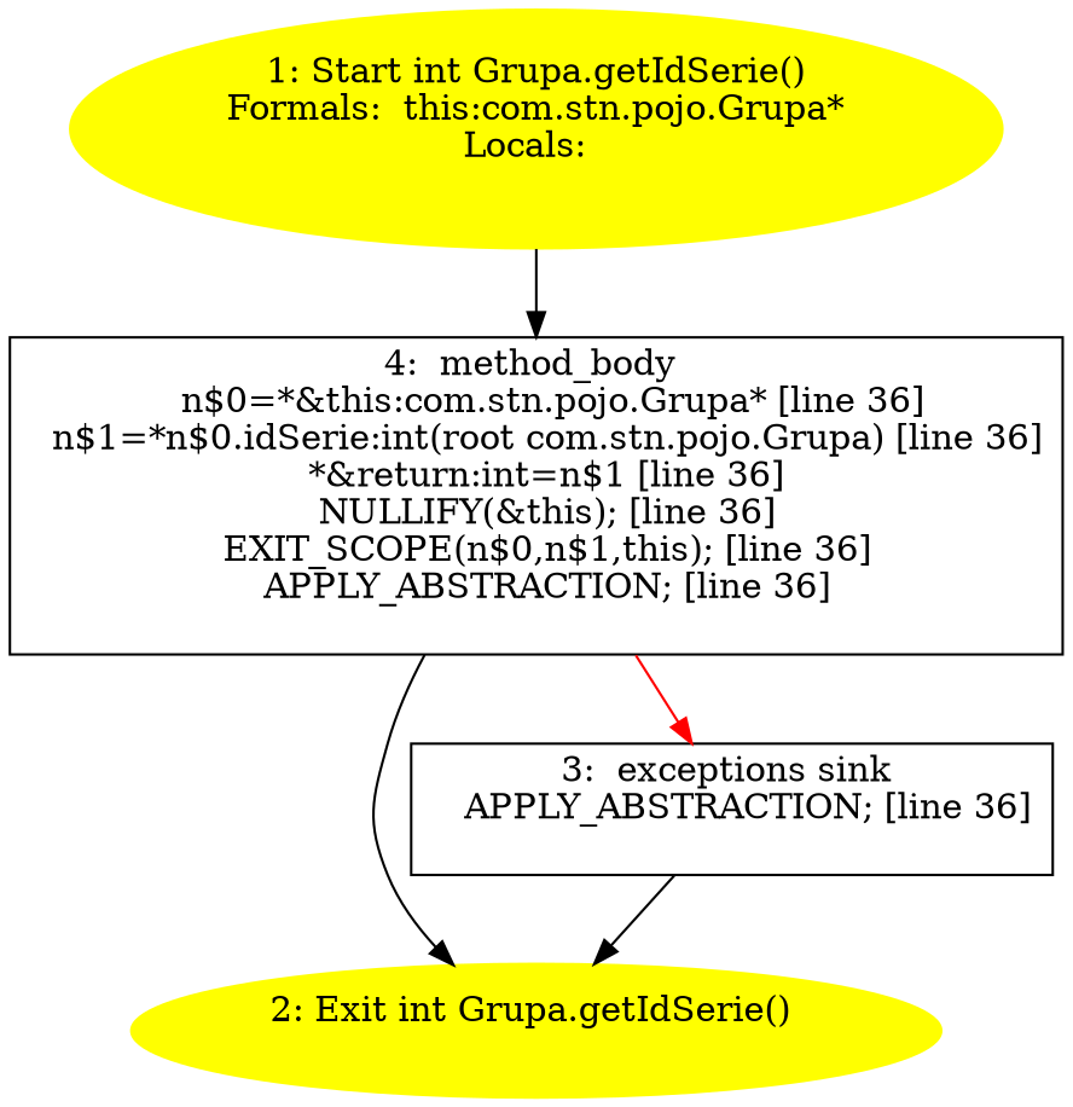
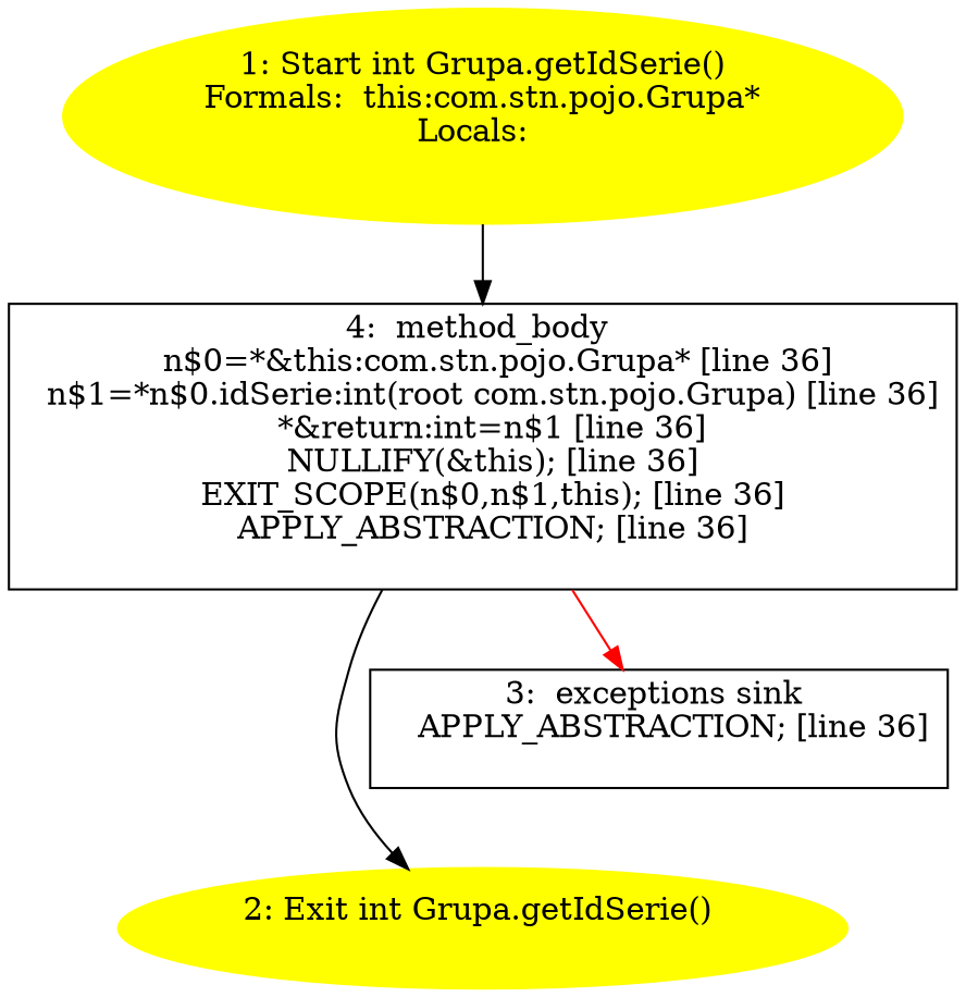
  digraph {
    n1 [color=yellow label="1: Start int Grupa.getIdSerie()\nFormals:  this:com.stn.pojo.Grupa*\nLocals:  \n  " style=filled]
    n2 [label="4:  method_body \n   n$0=*&this:com.stn.pojo.Grupa* [line 36]\n  n$1=*n$0.idSerie:int(root com.stn.pojo.Grupa) [line 36]\n  *&return:int=n$1 [line 36]\n  NULLIFY(&this); [line 36]\n  EXIT_SCOPE(n$0,n$1,this); [line 36]\n  APPLY_ABSTRACTION; [line 36]\n " shape=box]
    n3 [color=yellow label="2: Exit int Grupa.getIdSerie() \n  " style=filled]
    n4 [label="3:  exceptions sink \n   APPLY_ABSTRACTION; [line 36]\n " shape=box]
    n1 -> n2
    n2 -> n3
    n2 -> n4 [color=red]
-   n4 -> n3
  }
